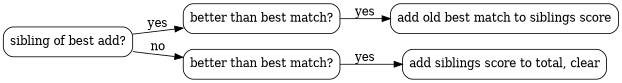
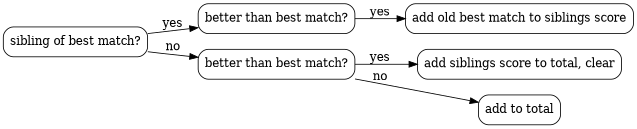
  digraph {
    rankdir=LR
    node [shape=Mrecord]
-   n1 [label="sibling of best add?"]
+   n1 [label="sibling of best match?"]
    n2 [label="better than best match?"]
    n3 [label="better than best match?"]
    n4 [label="add old best match to siblings score"]
    n5 [label="add siblings score to total, clear"]
+   n6 [label="add to total"]
    n1 -> n2 [label=yes]
    n1 -> n3 [label=no]
    n2 -> n4 [label=yes]
    n3 -> n5 [label=yes]
+   n3 -> n6 [label=no]
  }
